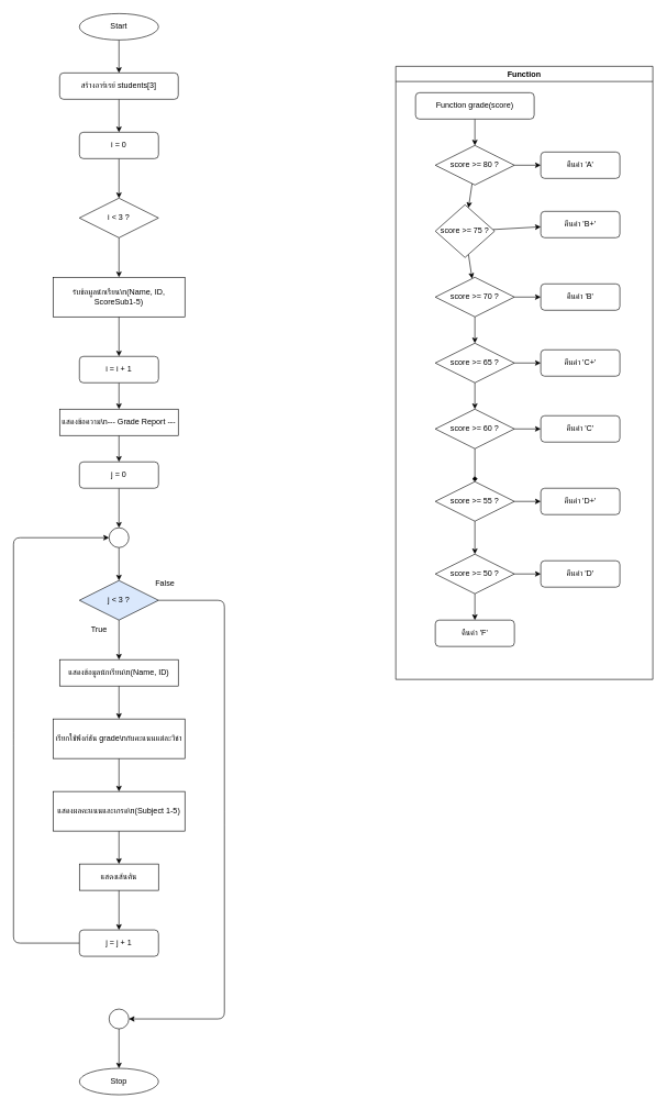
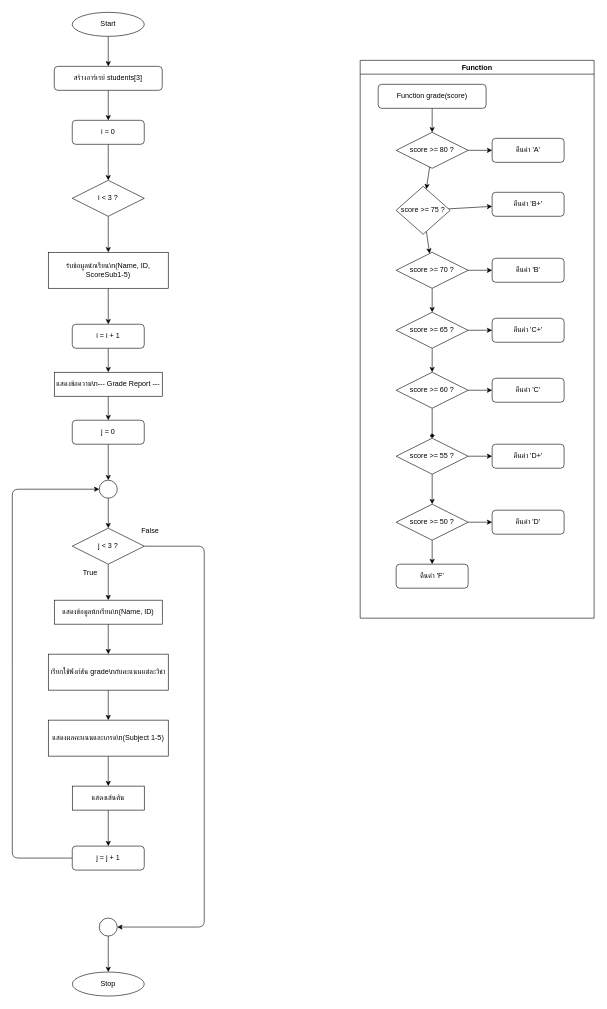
  <mxCell id="0" />
  <mxCell id="1" parent="0" />
  <mxCell id="2" value="" style="edgeStyle=none;html=1;" edge="1" parent="1" source="3" target="5"><mxGeometry relative="1" as="geometry" /></mxCell>
  <mxCell id="3" value="Start" style="ellipse;whiteSpace=wrap;html=1;" vertex="1" parent="1"><mxGeometry x="120" width="120" height="40" as="geometry" y="20" /></mxCell>
  <mxCell id="4" value="" style="edgeStyle=none;html=1;" edge="1" parent="1" source="5" target="7"><mxGeometry relative="1" as="geometry" /></mxCell>
  <mxCell id="5" value="สร้างอาร์เรย์ students[3]" style="rounded=1;whiteSpace=wrap;html=1;" vertex="1" parent="1"><mxGeometry x="90" y="110" width="180" height="40" as="geometry" /></mxCell>
  <mxCell id="6" value="" style="edgeStyle=none;html=1;" edge="1" parent="1" source="7" target="9"><mxGeometry relative="1" as="geometry" /></mxCell>
  <mxCell id="7" value="i = 0" style="rounded=1;whiteSpace=wrap;html=1;" vertex="1" parent="1"><mxGeometry x="120" y="200" width="120" height="40" as="geometry" /></mxCell>
  <mxCell id="8" value="" style="edgeStyle=none;html=1;" edge="1" parent="1" source="9" target="11"><mxGeometry relative="1" as="geometry" /></mxCell>
  <mxCell id="9" value="i &lt; 3 ?" style="rhombus;whiteSpace=wrap;html=1;" vertex="1" parent="1"><mxGeometry x="120" y="300" width="120" height="60" as="geometry" /></mxCell>
  <mxCell id="10" value="" style="edgeStyle=none;html=1;" edge="1" parent="1" source="11" target="13"><mxGeometry relative="1" as="geometry" /></mxCell>
  <mxCell id="11" value="รับข้อมูลนักเรียน\n(Name, ID, ScoreSub1-5)" style="parallelogram;whiteSpace=wrap;html=1;" vertex="1" parent="1"><mxGeometry x="80" y="420" width="200" height="60" as="geometry" /></mxCell>
  <mxCell id="12" value="" style="edgeStyle=none;html=1;" edge="1" parent="1" source="13" target="15"><mxGeometry relative="1" as="geometry" /></mxCell>
  <mxCell id="13" value="i = i + 1" style="rounded=1;whiteSpace=wrap;html=1;" vertex="1" parent="1"><mxGeometry x="120" y="540" width="120" height="40" as="geometry" /></mxCell>
  <mxCell id="14" value="" style="edgeStyle=none;html=1;" edge="1" parent="1" source="15" target="17"><mxGeometry relative="1" as="geometry" /></mxCell>
  <mxCell id="15" value="แสดงข้อความ\n--- Grade Report ---" style="parallelogram;whiteSpace=wrap;html=1;" vertex="1" parent="1"><mxGeometry x="90" y="620" width="180" height="40" as="geometry" /></mxCell>
  <mxCell id="16" value="" style="edgeStyle=none;html=1;" edge="1" parent="1" source="17" target="33"><mxGeometry relative="1" as="geometry" /></mxCell>
  <mxCell id="17" value="j = 0" style="rounded=1;whiteSpace=wrap;html=1;" vertex="1" parent="1"><mxGeometry x="120" y="700" width="120" height="40" as="geometry" /></mxCell>
  <mxCell id="18" value="" style="edgeStyle=none;html=1;" edge="1" parent="1" source="20" target="22"><mxGeometry relative="1" as="geometry" /></mxCell>
  <mxCell id="19" style="edgeStyle=none;html=1;entryX=1;entryY=0.5;entryDx=0;entryDy=0;" edge="1" parent="1" source="20" target="35"><mxGeometry relative="1" as="geometry"><Array as="points"><mxPoint x="340" y="910" /><mxPoint x="340" y="1240" /><mxPoint x="340" y="1545" /></Array></mxGeometry></mxCell>
- <mxCell id="20" value="j &lt; 3 ?" style="rhombus;whiteSpace=wrap;html=1;fillColor=#dae8fc;" vertex="1" parent="1"><mxGeometry x="120" y="880" width="120" height="60" as="geometry" /></mxCell>
+ <mxCell id="20" value="j &lt; 3 ?" style="rhombus;whiteSpace=wrap;html=1;" vertex="1" parent="1"><mxGeometry x="120" y="880" width="120" height="60" as="geometry" /></mxCell>
  <mxCell id="21" value="" style="edgeStyle=none;html=1;" edge="1" parent="1" source="22" target="24"><mxGeometry relative="1" as="geometry" /></mxCell>
  <mxCell id="22" value="แสดงข้อมูลนักเรียน\n(Name, ID)" style="parallelogram;whiteSpace=wrap;html=1;" vertex="1" parent="1"><mxGeometry x="90" y="1000" width="180" height="40" as="geometry" /></mxCell>
  <mxCell id="23" value="" style="edgeStyle=none;html=1;" edge="1" parent="1" source="24" target="26"><mxGeometry relative="1" as="geometry" /></mxCell>
  <mxCell id="24" value="เรียกใช้ฟังก์ชัน grade\nกับคะแนนแต่ละวิชา" style="rectangle;whiteSpace=wrap;html=1;" vertex="1" parent="1"><mxGeometry x="80" y="1090" width="200" height="60" as="geometry" /></mxCell>
  <mxCell id="25" value="" style="edgeStyle=none;html=1;" edge="1" parent="1" source="26" target="28"><mxGeometry relative="1" as="geometry" /></mxCell>
  <mxCell id="26" value="แสดงผลคะแนนและเกรด\n(Subject 1-5)" style="parallelogram;whiteSpace=wrap;html=1;" vertex="1" parent="1"><mxGeometry x="80" y="1200" width="200" height="60" as="geometry" /></mxCell>
  <mxCell id="27" value="" style="edgeStyle=none;html=1;" edge="1" parent="1" source="28" target="30"><mxGeometry relative="1" as="geometry" /></mxCell>
  <mxCell id="28" value="แสดงเส้นคั่น" style="parallelogram;whiteSpace=wrap;html=1;" vertex="1" parent="1"><mxGeometry x="120" y="1310" width="120" height="40" as="geometry" /></mxCell>
  <mxCell id="29" style="edgeStyle=none;html=1;entryX=0;entryY=0.5;entryDx=0;entryDy=0;" edge="1" parent="1" source="30" target="33"><mxGeometry relative="1" as="geometry"><Array as="points"><mxPoint x="20" y="1430" /><mxPoint x="20" y="1120" /><mxPoint x="20" y="815" /></Array></mxGeometry></mxCell>
  <mxCell id="30" value="j = j + 1" style="rounded=1;whiteSpace=wrap;html=1;" vertex="1" parent="1"><mxGeometry x="120" y="1410" width="120" height="40" as="geometry" /></mxCell>
  <mxCell id="31" value="Stop" style="ellipse;whiteSpace=wrap;html=1;" vertex="1" parent="1"><mxGeometry x="120" y="1620" width="120" height="40" as="geometry" /></mxCell>
  <mxCell id="32" value="" style="edgeStyle=none;html=1;" edge="1" parent="1" source="33" target="20"><mxGeometry relative="1" as="geometry" /></mxCell>
  <mxCell id="33" value="" style="ellipse;whiteSpace=wrap;html=1;aspect=fixed;" vertex="1" parent="1"><mxGeometry x="165" y="800" width="30" height="30" as="geometry" /></mxCell>
  <mxCell id="34" value="" style="edgeStyle=none;html=1;" edge="1" parent="1" source="35" target="31"><mxGeometry relative="1" as="geometry" /></mxCell>
  <mxCell id="35" value="" style="ellipse;whiteSpace=wrap;html=1;aspect=fixed;" vertex="1" parent="1"><mxGeometry x="165" y="1530" width="30" height="30" as="geometry" /></mxCell>
  <mxCell id="36" value="" style="edgeStyle=none;html=1;" edge="1" parent="1" source="38" target="53"><mxGeometry relative="1" as="geometry" /></mxCell>
  <mxCell id="37" value="" style="edgeStyle=none;html=1;" edge="1" parent="1" source="38" target="63"><mxGeometry relative="1" as="geometry" /></mxCell>
  <mxCell id="38" value="score &gt;= 65 ?" style="rhombus;whiteSpace=wrap;html=1;" vertex="1" parent="1"><mxGeometry x="660" y="520" width="120" height="60" as="geometry" /></mxCell>
  <mxCell id="39" value="" style="edgeStyle=none;html=1;" edge="1" parent="1" source="40" target="43"><mxGeometry relative="1" as="geometry" /></mxCell>
  <mxCell id="40" value="Function grade(score)" style="rectangle;rounded=1;whiteSpace=wrap;html=1;" vertex="1" parent="1"><mxGeometry x="630" y="140" width="180" height="40" as="geometry" /></mxCell>
  <mxCell id="41" value="" style="edgeStyle=none;html=1;" edge="1" parent="1" source="43" target="48"><mxGeometry relative="1" as="geometry" /></mxCell>
  <mxCell id="42" value="" style="edgeStyle=none;html=1;" edge="1" parent="1" source="43" target="44"><mxGeometry relative="1" as="geometry" /></mxCell>
  <mxCell id="43" value="score &gt;= 80 ?" style="rhombus;whiteSpace=wrap;html=1;" vertex="1" parent="1"><mxGeometry x="660" y="220" width="120" height="60" as="geometry" /></mxCell>
  <mxCell id="44" value="คืนค่า 'A'" style="rounded=1;whiteSpace=wrap;html=1;" vertex="1" parent="1"><mxGeometry x="820" y="230" width="120" height="40" as="geometry" /></mxCell>
  <mxCell id="45" value="คืนค่า 'B+'" style="rounded=1;whiteSpace=wrap;html=1;" vertex="1" parent="1"><mxGeometry x="820" y="320" width="120" height="40" as="geometry" /></mxCell>
  <mxCell id="46" value="" style="edgeStyle=none;html=1;" edge="1" parent="1" source="48" target="51"><mxGeometry relative="1" as="geometry" /></mxCell>
  <mxCell id="47" value="" style="edgeStyle=none;html=1;" edge="1" parent="1" source="48" target="45"><mxGeometry relative="1" as="geometry" /></mxCell>
  <mxCell id="48" value="score &gt;= 75 ?" style="rhombus;whiteSpace=wrap;html=1;" vertex="1" parent="1"><mxGeometry x="660" y="310" width="90" height="80" as="geometry" /></mxCell>
  <mxCell id="49" value="" style="edgeStyle=none;html=1;" edge="1" parent="1" source="51" target="52"><mxGeometry relative="1" as="geometry" /></mxCell>
  <mxCell id="50" value="" style="edgeStyle=none;html=1;" edge="1" parent="1" source="51" target="38"><mxGeometry relative="1" as="geometry" /></mxCell>
  <mxCell id="51" value="score &gt;= 70 ?" style="rhombus;whiteSpace=wrap;html=1;" vertex="1" parent="1"><mxGeometry x="660" y="420" width="120" height="60" as="geometry" /></mxCell>
  <mxCell id="52" value="คืนค่า 'B'" style="rounded=1;whiteSpace=wrap;html=1;" vertex="1" parent="1"><mxGeometry x="820" y="430" width="120" height="40" as="geometry" /></mxCell>
  <mxCell id="53" value="คืนค่า 'C+'" style="rounded=1;whiteSpace=wrap;html=1;" vertex="1" parent="1"><mxGeometry x="820" y="530" width="120" height="40" as="geometry" /></mxCell>
  <mxCell id="54" value="คืนค่า 'F'" style="rounded=1;whiteSpace=wrap;html=1;" vertex="1" parent="1"><mxGeometry x="660" y="940" width="120" height="40" as="geometry" /></mxCell>
  <mxCell id="55" value="" style="edgeStyle=none;html=1;" edge="1" parent="1" source="57" target="64"><mxGeometry relative="1" as="geometry" /></mxCell>
  <mxCell id="56" value="" style="edgeStyle=none;html=1;" edge="1" parent="1" source="57" target="54"><mxGeometry relative="1" as="geometry" /></mxCell>
  <mxCell id="57" value="score &gt;= 50 ?" style="rhombus;whiteSpace=wrap;html=1;" vertex="1" parent="1"><mxGeometry x="660" y="840" width="120" height="60" as="geometry" /></mxCell>
  <mxCell id="58" value="" style="edgeStyle=none;html=1;" edge="1" parent="1" source="60" target="65"><mxGeometry relative="1" as="geometry" /></mxCell>
  <mxCell id="59" value="" style="edgeStyle=none;html=1;" edge="1" parent="1" source="60" target="57"><mxGeometry relative="1" as="geometry" /></mxCell>
  <mxCell id="60" value="score &gt;= 55 ?" style="rhombus;whiteSpace=wrap;html=1;" vertex="1" parent="1"><mxGeometry x="660" y="730" width="120" height="60" as="geometry" /></mxCell>
  <mxCell id="61" value="" style="edgeStyle=none;html=1;" edge="1" parent="1" source="63" target="66"><mxGeometry relative="1" as="geometry" /></mxCell>
  <mxCell id="62" value="" style="edgeStyle=none;html=1;endArrow=diamond;" edge="1" parent="1" source="63" target="60"><mxGeometry relative="1" as="geometry" /></mxCell>
  <mxCell id="63" value="score &gt;= 60 ?" style="rhombus;whiteSpace=wrap;html=1;" vertex="1" parent="1"><mxGeometry x="660" y="620" width="120" height="60" as="geometry" /></mxCell>
  <mxCell id="64" value="คืนค่า 'D'" style="rounded=1;whiteSpace=wrap;html=1;" vertex="1" parent="1"><mxGeometry x="820" y="850" width="120" height="40" as="geometry" /></mxCell>
  <mxCell id="65" value="คืนค่า 'D+'" style="rounded=1;whiteSpace=wrap;html=1;" vertex="1" parent="1"><mxGeometry x="820" y="740" width="120" height="40" as="geometry" /></mxCell>
  <mxCell id="66" value="คืนค่า 'C'" style="rounded=1;whiteSpace=wrap;html=1;" vertex="1" parent="1"><mxGeometry x="820" y="630" width="120" height="40" as="geometry" /></mxCell>
  <mxCell id="67" value="Function" style="swimlane;whiteSpace=wrap;html=1;" vertex="1" parent="1"><mxGeometry x="600" y="100" width="390" height="930" as="geometry" /></mxCell>
  <mxCell id="68" value="True" style="text;html=1;align=center;verticalAlign=middle;whiteSpace=wrap;rounded=0;" vertex="1" parent="1"><mxGeometry x="120" y="940" width="60" height="30" as="geometry" /></mxCell>
  <mxCell id="69" value="False" style="text;html=1;align=center;verticalAlign=middle;whiteSpace=wrap;rounded=0;" vertex="1" parent="1"><mxGeometry x="220" y="870" width="60" height="30" as="geometry" /></mxCell>
